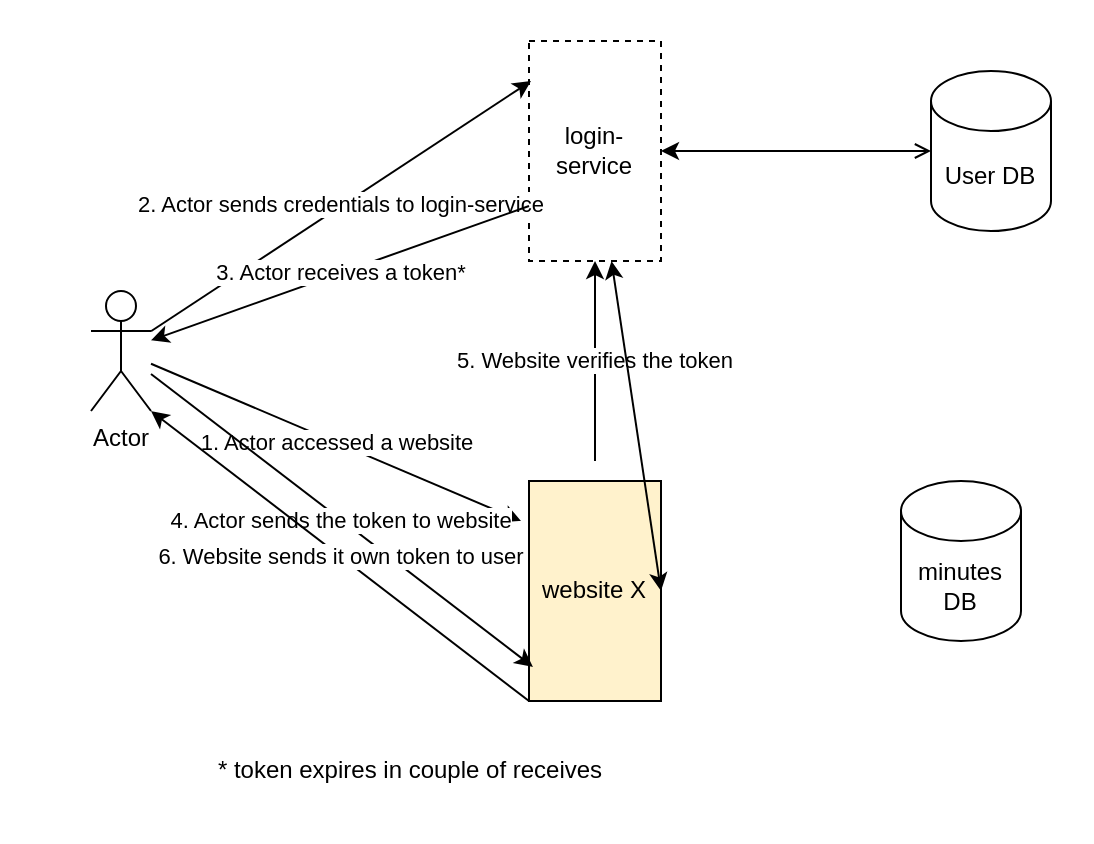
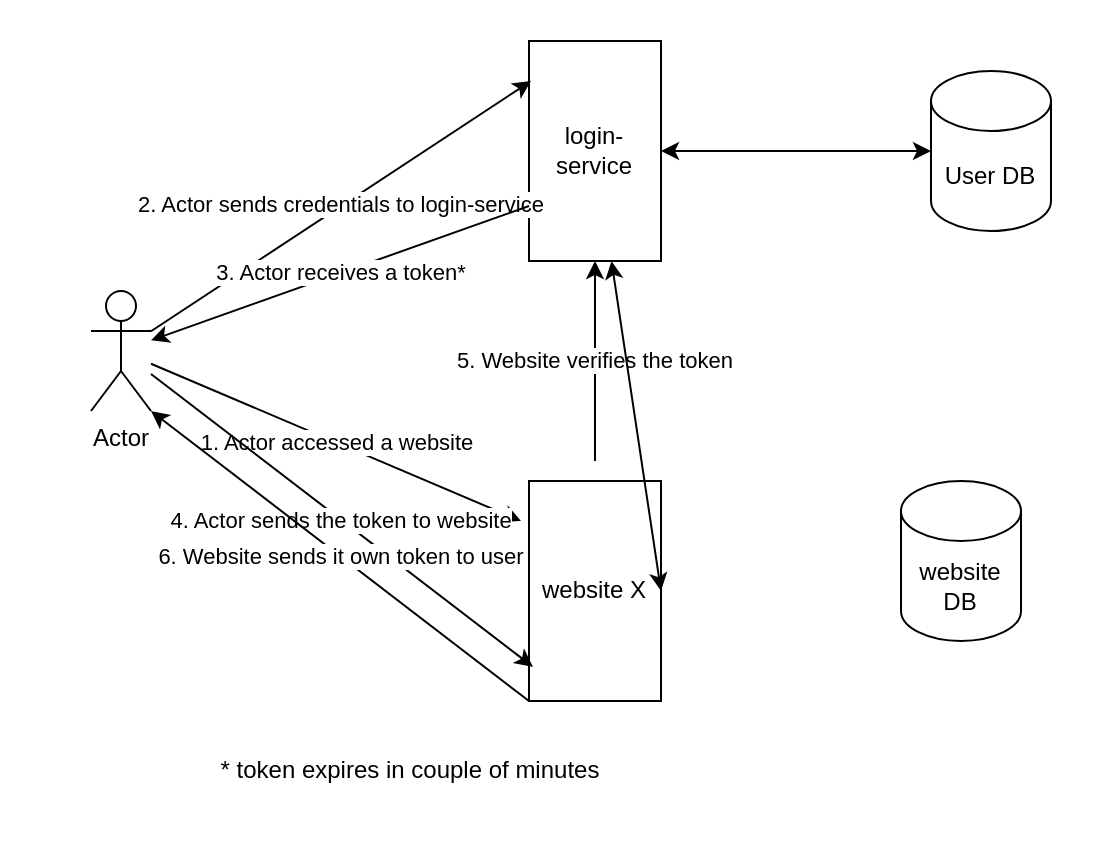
  <mxCell id="0" />
  <mxCell id="1" parent="0" />
  <mxCell id="2" value="Actor" style="shape=umlActor;verticalLabelPosition=bottom;verticalAlign=top;html=1;outlineConnect=0;" vertex="1" parent="1"><mxGeometry x="45" y="145" width="30" height="60" as="geometry" /></mxCell>
  <mxCell id="3" value="User DB" style="shape=cylinder3;whiteSpace=wrap;html=1;boundedLbl=1;backgroundOutline=1;size=15;" vertex="1" parent="1"><mxGeometry x="465" y="35" width="60" height="80" as="geometry" /></mxCell>
- <mxCell id="4" value="minutes DB" style="shape=cylinder3;whiteSpace=wrap;html=1;boundedLbl=1;backgroundOutline=1;size=15;" vertex="1" parent="1"><mxGeometry x="450" y="240" width="60" height="80" as="geometry" /></mxCell>
- <mxCell id="5" value="login-service" style="rounded=0;whiteSpace=wrap;html=1;dashed=1;" vertex="1" parent="1"><mxGeometry x="264" y="20" width="66" height="110" as="geometry" /></mxCell>
- <mxCell id="6" value="website X" style="rounded=0;whiteSpace=wrap;html=1;fillColor=#fff2cc;" vertex="1" parent="1"><mxGeometry x="264" y="240" width="66" height="110" as="geometry" /></mxCell>
+ <mxCell id="4" value="website DB" style="shape=cylinder3;whiteSpace=wrap;html=1;boundedLbl=1;backgroundOutline=1;size=15;" vertex="1" parent="1"><mxGeometry x="450" y="240" width="60" height="80" as="geometry" /></mxCell>
+ <mxCell id="5" value="login-service" style="rounded=0;whiteSpace=wrap;html=1;" vertex="1" parent="1"><mxGeometry x="264" y="20" width="66" height="110" as="geometry" /></mxCell>
+ <mxCell id="6" value="website X" style="rounded=0;whiteSpace=wrap;html=1;" vertex="1" parent="1"><mxGeometry x="264" y="240" width="66" height="110" as="geometry" /></mxCell>
  <mxCell id="7" value="1. Actor accessed a website" style="endArrow=classic;html=1;rounded=0;" edge="1" parent="1" source="2"><mxGeometry width="50" height="50" relative="1" as="geometry"><mxPoint x="300" y="300" as="sourcePoint" /><mxPoint x="260" y="260" as="targetPoint" /></mxGeometry></mxCell>
  <mxCell id="8" value="5. Website verifies the token" style="endArrow=classic;html=1;rounded=0;entryX=0.5;entryY=1;entryDx=0;entryDy=0;" edge="1" parent="1" target="5"><mxGeometry width="50" height="50" relative="1" as="geometry"><mxPoint x="297" y="230" as="sourcePoint" /><mxPoint x="350" y="250" as="targetPoint" /></mxGeometry></mxCell>
  <mxCell id="9" value="2. Actor sends credentials to login-service" style="endArrow=classic;html=1;rounded=0;entryX=0.015;entryY=0.182;entryDx=0;entryDy=0;entryPerimeter=0;" edge="1" parent="1" source="2" target="5"><mxGeometry width="50" height="50" relative="1" as="geometry"><mxPoint x="300" y="300" as="sourcePoint" /><mxPoint x="350" y="250" as="targetPoint" /></mxGeometry></mxCell>
  <mxCell id="10" value="3. Actor receives a token*" style="endArrow=classic;html=1;rounded=0;exitX=0;exitY=0.75;exitDx=0;exitDy=0;" edge="1" parent="1" source="5" target="2"><mxGeometry width="50" height="50" relative="1" as="geometry"><mxPoint x="300" y="300" as="sourcePoint" /><mxPoint x="350" y="250" as="targetPoint" /></mxGeometry></mxCell>
  <mxCell id="11" value="4. Actor sends the token to website" style="endArrow=classic;html=1;rounded=0;entryX=0.03;entryY=0.845;entryDx=0;entryDy=0;entryPerimeter=0;" edge="1" parent="1" source="2" target="6"><mxGeometry width="50" height="50" relative="1" as="geometry"><mxPoint x="300" y="300" as="sourcePoint" /><mxPoint x="350" y="250" as="targetPoint" /></mxGeometry></mxCell>
  <mxCell id="12" value="6. Website sends it own token to user" style="endArrow=classic;html=1;rounded=0;exitX=0;exitY=1;exitDx=0;exitDy=0;entryX=1;entryY=1;entryDx=0;entryDy=0;entryPerimeter=0;" edge="1" parent="1" source="6" target="2"><mxGeometry width="50" height="50" relative="1" as="geometry"><mxPoint x="300" y="300" as="sourcePoint" /><mxPoint x="350" y="250" as="targetPoint" /></mxGeometry></mxCell>
- <mxCell id="13" value="" style="endArrow=open;startArrow=classic;html=1;rounded=0;exitX=1;exitY=0.5;exitDx=0;exitDy=0;entryX=0;entryY=0.5;entryDx=0;entryDy=0;entryPerimeter=0;" edge="1" parent="1" source="5" target="3"><mxGeometry width="50" height="50" relative="1" as="geometry"><mxPoint x="300" y="300" as="sourcePoint" /><mxPoint x="350" y="250" as="targetPoint" /></mxGeometry></mxCell>
+ <mxCell id="13" value="" style="endArrow=classic;startArrow=classic;html=1;rounded=0;exitX=1;exitY=0.5;exitDx=0;exitDy=0;entryX=0;entryY=0.5;entryDx=0;entryDy=0;entryPerimeter=0;" edge="1" parent="1" source="5" target="3"><mxGeometry width="50" height="50" relative="1" as="geometry"><mxPoint x="300" y="300" as="sourcePoint" /><mxPoint x="350" y="250" as="targetPoint" /></mxGeometry></mxCell>
  <mxCell id="14" value="" style="endArrow=classic;startArrow=classic;html=1;rounded=0;exitX=1;exitY=0.5;exitDx=0;exitDy=0;" edge="1" parent="1" source="6" target="5"><mxGeometry width="50" height="50" relative="1" as="geometry"><mxPoint x="300" y="300" as="sourcePoint" /><mxPoint x="350" y="250" as="targetPoint" /></mxGeometry></mxCell>
- <mxCell id="15" value="* token expires in couple of receives" style="text;html=1;strokeColor=none;fillColor=none;align=center;verticalAlign=middle;whiteSpace=wrap;rounded=0;" vertex="1" parent="1"><mxGeometry x="20" y="370" width="370" height="30" as="geometry" /></mxCell>
+ <mxCell id="15" value="* token expires in couple of minutes" style="text;html=1;strokeColor=none;fillColor=none;align=center;verticalAlign=middle;whiteSpace=wrap;rounded=0;" vertex="1" parent="1"><mxGeometry x="20" y="370" width="370" height="30" as="geometry" /></mxCell>
